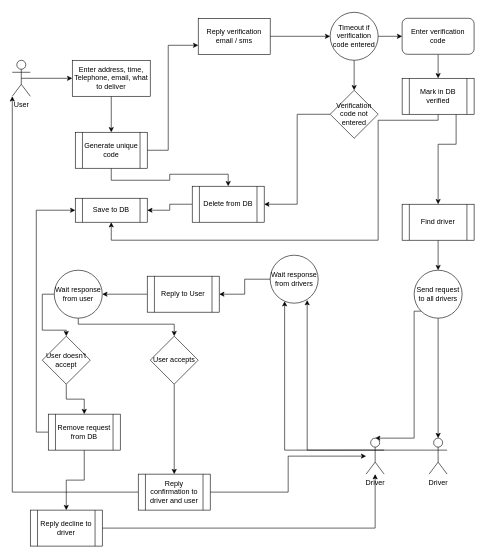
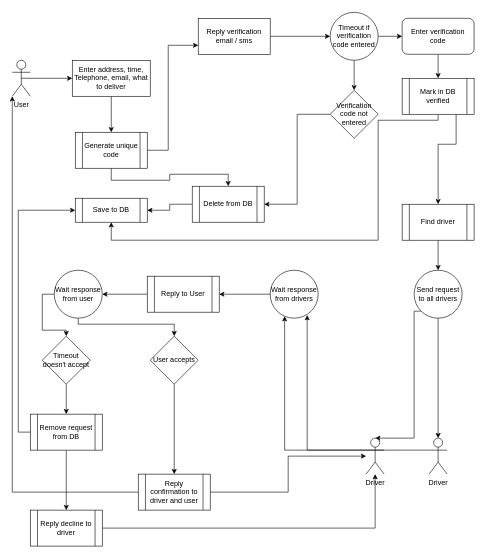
  <mxCell id="0" />
  <mxCell id="1" parent="0" />
  <mxCell id="2" style="edgeStyle=orthogonalEdgeStyle;rounded=0;orthogonalLoop=1;jettySize=auto;html=1;exitX=0.5;exitY=0.5;exitDx=0;exitDy=0;exitPerimeter=0;entryX=0;entryY=0.5;entryDx=0;entryDy=0;" edge="1" parent="1" source="3" target="7"><mxGeometry relative="1" as="geometry" /></mxCell>
  <mxCell id="3" value="User" style="shape=umlActor;verticalLabelPosition=bottom;labelBackgroundColor=#ffffff;verticalAlign=top;html=1;outlineConnect=0;" vertex="1" parent="1"><mxGeometry x="20" y="100" width="30" height="60" as="geometry" /></mxCell>
  <mxCell id="4" style="edgeStyle=orthogonalEdgeStyle;rounded=0;orthogonalLoop=1;jettySize=auto;html=1;exitX=0;exitY=0.333;exitDx=0;exitDy=0;exitPerimeter=0;entryX=0.771;entryY=0.935;entryDx=0;entryDy=0;entryPerimeter=0;" edge="1" parent="1" source="5" target="34"><mxGeometry relative="1" as="geometry" /></mxCell>
  <mxCell id="5" value="Driver" style="shape=umlActor;verticalLabelPosition=bottom;labelBackgroundColor=#ffffff;verticalAlign=top;html=1;outlineConnect=0;" vertex="1" parent="1"><mxGeometry x="715" y="730" width="30" height="60" as="geometry" /></mxCell>
  <mxCell id="6" style="edgeStyle=orthogonalEdgeStyle;rounded=0;orthogonalLoop=1;jettySize=auto;html=1;exitX=0.5;exitY=1;exitDx=0;exitDy=0;entryX=0.5;entryY=0;entryDx=0;entryDy=0;" edge="1" parent="1" source="7" target="13"><mxGeometry relative="1" as="geometry" /></mxCell>
  <mxCell id="7" value="Enter address, time, Telephone, email, what to deliver" style="rounded=0;whiteSpace=wrap;html=1;" vertex="1" parent="1"><mxGeometry x="120" y="100" width="130" height="60" as="geometry" /></mxCell>
  <mxCell id="8" style="edgeStyle=orthogonalEdgeStyle;rounded=0;orthogonalLoop=1;jettySize=auto;html=1;exitX=1;exitY=0.5;exitDx=0;exitDy=0;entryX=0;entryY=0.5;entryDx=0;entryDy=0;" edge="1" parent="1" source="9" target="18"><mxGeometry relative="1" as="geometry" /></mxCell>
  <mxCell id="9" value="Reply verification email / sms" style="rounded=0;whiteSpace=wrap;html=1;" vertex="1" parent="1"><mxGeometry x="330" y="30" width="120" height="60" as="geometry" /></mxCell>
  <mxCell id="10" value="Save to DB" style="shape=process;whiteSpace=wrap;html=1;backgroundOutline=1;" vertex="1" parent="1"><mxGeometry x="125" y="330" width="120" height="40" as="geometry" /></mxCell>
  <mxCell id="11" style="edgeStyle=orthogonalEdgeStyle;rounded=0;orthogonalLoop=1;jettySize=auto;html=1;exitX=0.5;exitY=1;exitDx=0;exitDy=0;" edge="1" parent="1" source="13" target="20"><mxGeometry relative="1" as="geometry" /></mxCell>
  <mxCell id="12" style="edgeStyle=orthogonalEdgeStyle;rounded=0;orthogonalLoop=1;jettySize=auto;html=1;exitX=1;exitY=0.5;exitDx=0;exitDy=0;entryX=0;entryY=0.75;entryDx=0;entryDy=0;" edge="1" parent="1" source="13" target="9"><mxGeometry relative="1" as="geometry"><Array as="points"><mxPoint x="280" y="250" /><mxPoint x="280" y="75" /></Array></mxGeometry></mxCell>
  <mxCell id="13" value="Generate unique code" style="shape=process;whiteSpace=wrap;html=1;backgroundOutline=1;" vertex="1" parent="1"><mxGeometry x="125" y="220" width="120" height="60" as="geometry" /></mxCell>
  <mxCell id="14" style="edgeStyle=orthogonalEdgeStyle;rounded=0;orthogonalLoop=1;jettySize=auto;html=1;entryX=0.5;entryY=0;entryDx=0;entryDy=0;" edge="1" parent="1" source="15" target="25"><mxGeometry relative="1" as="geometry" /></mxCell>
  <mxCell id="15" value="Enter verification code" style="rounded=1;whiteSpace=wrap;html=1;" vertex="1" parent="1"><mxGeometry x="670" y="30" width="120" height="60" as="geometry" /></mxCell>
  <mxCell id="16" style="edgeStyle=orthogonalEdgeStyle;rounded=0;orthogonalLoop=1;jettySize=auto;html=1;exitX=1;exitY=0.5;exitDx=0;exitDy=0;" edge="1" parent="1" source="18" target="15"><mxGeometry relative="1" as="geometry" /></mxCell>
  <mxCell id="17" style="edgeStyle=orthogonalEdgeStyle;rounded=0;orthogonalLoop=1;jettySize=auto;html=1;exitX=0.5;exitY=1;exitDx=0;exitDy=0;entryX=0.5;entryY=0;entryDx=0;entryDy=0;" edge="1" parent="1" source="18"><mxGeometry relative="1" as="geometry"><mxPoint x="590" y="150" as="targetPoint" /></mxGeometry></mxCell>
  <mxCell id="18" value="Timeout if verification code entered" style="ellipse;whiteSpace=wrap;html=1;aspect=fixed;" vertex="1" parent="1"><mxGeometry x="550" y="20" width="80" height="80" as="geometry" /></mxCell>
  <mxCell id="19" style="edgeStyle=orthogonalEdgeStyle;rounded=0;orthogonalLoop=1;jettySize=auto;html=1;exitX=0;exitY=0.5;exitDx=0;exitDy=0;entryX=1;entryY=0.5;entryDx=0;entryDy=0;" edge="1" parent="1" source="20" target="10"><mxGeometry relative="1" as="geometry" /></mxCell>
  <mxCell id="20" value="Delete from DB" style="shape=process;whiteSpace=wrap;html=1;backgroundOutline=1;" vertex="1" parent="1"><mxGeometry x="320" y="310" width="120" height="60" as="geometry" /></mxCell>
  <mxCell id="21" style="edgeStyle=orthogonalEdgeStyle;rounded=0;orthogonalLoop=1;jettySize=auto;html=1;exitX=0;exitY=0.5;exitDx=0;exitDy=0;entryX=1;entryY=0.5;entryDx=0;entryDy=0;" edge="1" parent="1" source="22" target="20"><mxGeometry relative="1" as="geometry" /></mxCell>
  <mxCell id="22" value="&lt;span&gt;Verification code not entered&lt;/span&gt;" style="rhombus;whiteSpace=wrap;html=1;" vertex="1" parent="1"><mxGeometry x="550" y="150" width="80" height="80" as="geometry" /></mxCell>
  <mxCell id="23" style="edgeStyle=orthogonalEdgeStyle;rounded=0;orthogonalLoop=1;jettySize=auto;html=1;exitX=0.5;exitY=1;exitDx=0;exitDy=0;entryX=0.5;entryY=1;entryDx=0;entryDy=0;" edge="1" parent="1" source="25" target="10"><mxGeometry relative="1" as="geometry"><Array as="points"><mxPoint x="730" y="200" /><mxPoint x="630" y="200" /><mxPoint x="630" y="400" /><mxPoint x="185" y="400" /></Array></mxGeometry></mxCell>
  <mxCell id="24" style="edgeStyle=orthogonalEdgeStyle;rounded=0;orthogonalLoop=1;jettySize=auto;html=1;entryX=0.5;entryY=0;entryDx=0;entryDy=0;" edge="1" parent="1" source="25" target="27"><mxGeometry relative="1" as="geometry"><Array as="points"><mxPoint x="760" y="240" /><mxPoint x="730" y="240" /></Array></mxGeometry></mxCell>
  <mxCell id="25" value="Mark in DB verified" style="shape=process;whiteSpace=wrap;html=1;backgroundOutline=1;" vertex="1" parent="1"><mxGeometry x="670" y="130" width="120" height="60" as="geometry" /></mxCell>
  <mxCell id="26" style="edgeStyle=orthogonalEdgeStyle;rounded=0;orthogonalLoop=1;jettySize=auto;html=1;exitX=0.5;exitY=1;exitDx=0;exitDy=0;" edge="1" parent="1" source="27" target="30"><mxGeometry relative="1" as="geometry" /></mxCell>
  <mxCell id="27" value="Find driver" style="shape=process;whiteSpace=wrap;html=1;backgroundOutline=1;" vertex="1" parent="1"><mxGeometry x="670" y="340" width="120" height="60" as="geometry" /></mxCell>
  <mxCell id="28" style="edgeStyle=orthogonalEdgeStyle;rounded=0;orthogonalLoop=1;jettySize=auto;html=1;exitX=0.5;exitY=1;exitDx=0;exitDy=0;entryX=0.5;entryY=0;entryDx=0;entryDy=0;entryPerimeter=0;" edge="1" parent="1" source="30" target="5"><mxGeometry relative="1" as="geometry" /></mxCell>
  <mxCell id="29" style="edgeStyle=orthogonalEdgeStyle;rounded=0;orthogonalLoop=1;jettySize=auto;html=1;exitX=0;exitY=1;exitDx=0;exitDy=0;entryX=0.5;entryY=0;entryDx=0;entryDy=0;entryPerimeter=0;" edge="1" parent="1" source="30" target="32"><mxGeometry relative="1" as="geometry"><Array as="points"><mxPoint x="690" y="518" /><mxPoint x="690" y="730" /></Array></mxGeometry></mxCell>
  <mxCell id="30" value="Send request to all drivers" style="ellipse;whiteSpace=wrap;html=1;aspect=fixed;" vertex="1" parent="1"><mxGeometry x="690" y="450" width="80" height="80" as="geometry" /></mxCell>
  <mxCell id="31" style="edgeStyle=orthogonalEdgeStyle;rounded=0;orthogonalLoop=1;jettySize=auto;html=1;exitX=0;exitY=0.333;exitDx=0;exitDy=0;exitPerimeter=0;entryX=0.301;entryY=0.959;entryDx=0;entryDy=0;entryPerimeter=0;" edge="1" parent="1" source="32" target="34"><mxGeometry relative="1" as="geometry" /></mxCell>
  <mxCell id="32" value="Driver" style="shape=umlActor;verticalLabelPosition=bottom;labelBackgroundColor=#ffffff;verticalAlign=top;html=1;outlineConnect=0;" vertex="1" parent="1"><mxGeometry x="610" y="730" width="30" height="60" as="geometry" /></mxCell>
  <mxCell id="33" style="edgeStyle=orthogonalEdgeStyle;rounded=0;orthogonalLoop=1;jettySize=auto;html=1;exitX=0;exitY=0.5;exitDx=0;exitDy=0;entryX=1;entryY=0.5;entryDx=0;entryDy=0;" edge="1" parent="1" source="34" target="36"><mxGeometry relative="1" as="geometry" /></mxCell>
- <mxCell id="34" value="Wait response from drivers" style="ellipse;whiteSpace=wrap;html=1;aspect=fixed;" vertex="1" parent="1"><mxGeometry x="450" y="425" width="80" height="80" as="geometry" /></mxCell>
+ <mxCell id="34" value="Wait response from drivers" style="ellipse;whiteSpace=wrap;html=1;aspect=fixed;" vertex="1" parent="1"><mxGeometry x="450" y="450" width="80" height="80" as="geometry" /></mxCell>
  <mxCell id="35" style="edgeStyle=orthogonalEdgeStyle;rounded=0;orthogonalLoop=1;jettySize=auto;html=1;exitX=0;exitY=0.5;exitDx=0;exitDy=0;entryX=1;entryY=0.5;entryDx=0;entryDy=0;" edge="1" parent="1" source="36" target="39"><mxGeometry relative="1" as="geometry" /></mxCell>
  <mxCell id="36" value="Reply to User" style="shape=process;whiteSpace=wrap;html=1;backgroundOutline=1;" vertex="1" parent="1"><mxGeometry x="245" y="460" width="120" height="60" as="geometry" /></mxCell>
  <mxCell id="37" style="edgeStyle=orthogonalEdgeStyle;rounded=0;orthogonalLoop=1;jettySize=auto;html=1;exitX=0.5;exitY=1;exitDx=0;exitDy=0;entryX=0.5;entryY=0;entryDx=0;entryDy=0;" edge="1" parent="1" source="39" target="41"><mxGeometry relative="1" as="geometry"><Array as="points"><mxPoint x="130" y="540" /><mxPoint x="290" y="540" /></Array></mxGeometry></mxCell>
  <mxCell id="38" style="edgeStyle=orthogonalEdgeStyle;rounded=0;orthogonalLoop=1;jettySize=auto;html=1;exitX=0;exitY=0.5;exitDx=0;exitDy=0;entryX=0.5;entryY=0;entryDx=0;entryDy=0;" edge="1" parent="1" source="39" target="46"><mxGeometry relative="1" as="geometry" /></mxCell>
  <mxCell id="39" value="Wait response from user" style="ellipse;whiteSpace=wrap;html=1;aspect=fixed;" vertex="1" parent="1"><mxGeometry x="90" y="450" width="80" height="80" as="geometry" /></mxCell>
  <mxCell id="40" style="edgeStyle=orthogonalEdgeStyle;rounded=0;orthogonalLoop=1;jettySize=auto;html=1;exitX=0.5;exitY=1;exitDx=0;exitDy=0;" edge="1" parent="1" source="41" target="44"><mxGeometry relative="1" as="geometry" /></mxCell>
  <mxCell id="41" value="User accepts" style="rhombus;whiteSpace=wrap;html=1;" vertex="1" parent="1"><mxGeometry x="250" y="560" width="80" height="80" as="geometry" /></mxCell>
  <mxCell id="42" style="edgeStyle=orthogonalEdgeStyle;rounded=0;orthogonalLoop=1;jettySize=auto;html=1;exitX=1;exitY=0.5;exitDx=0;exitDy=0;" edge="1" parent="1" source="44" target="32"><mxGeometry relative="1" as="geometry" /></mxCell>
  <mxCell id="43" style="edgeStyle=orthogonalEdgeStyle;rounded=0;orthogonalLoop=1;jettySize=auto;html=1;exitX=0;exitY=0.5;exitDx=0;exitDy=0;" edge="1" parent="1" source="44" target="3"><mxGeometry relative="1" as="geometry"><Array as="points"><mxPoint x="230" y="820" /><mxPoint x="20" y="820" /></Array></mxGeometry></mxCell>
  <mxCell id="44" value="Reply confirmation to driver and user" style="shape=process;whiteSpace=wrap;html=1;backgroundOutline=1;" vertex="1" parent="1"><mxGeometry x="230" y="790" width="120" height="60" as="geometry" /></mxCell>
  <mxCell id="45" style="edgeStyle=orthogonalEdgeStyle;rounded=0;orthogonalLoop=1;jettySize=auto;html=1;exitX=0.5;exitY=1;exitDx=0;exitDy=0;entryX=0.5;entryY=0;entryDx=0;entryDy=0;" edge="1" parent="1" source="46" target="49"><mxGeometry relative="1" as="geometry" /></mxCell>
- <mxCell id="46" value="User doesn't accept" style="rhombus;whiteSpace=wrap;html=1;" vertex="1" parent="1"><mxGeometry x="70" y="560" width="80" height="80" as="geometry" /></mxCell>
+ <mxCell id="46" value="Timeout doesn't accept" style="rhombus;whiteSpace=wrap;html=1;" vertex="1" parent="1"><mxGeometry x="70" y="560" width="80" height="80" as="geometry" /></mxCell>
  <mxCell id="47" style="edgeStyle=orthogonalEdgeStyle;rounded=0;orthogonalLoop=1;jettySize=auto;html=1;exitX=0;exitY=0.5;exitDx=0;exitDy=0;entryX=0;entryY=0.5;entryDx=0;entryDy=0;" edge="1" parent="1" source="49" target="10"><mxGeometry relative="1" as="geometry" /></mxCell>
  <mxCell id="48" style="edgeStyle=orthogonalEdgeStyle;rounded=0;orthogonalLoop=1;jettySize=auto;html=1;exitX=0.5;exitY=1;exitDx=0;exitDy=0;entryX=0.5;entryY=0;entryDx=0;entryDy=0;" edge="1" parent="1" source="49" target="51"><mxGeometry relative="1" as="geometry" /></mxCell>
- <mxCell id="49" value="Remove request from DB" style="shape=process;whiteSpace=wrap;html=1;backgroundOutline=1;" vertex="1" parent="1"><mxGeometry x="80" y="690" width="120" height="60" as="geometry" /></mxCell>
+ <mxCell id="49" value="Remove request from DB" style="shape=process;whiteSpace=wrap;html=1;backgroundOutline=1;" vertex="1" parent="1"><mxGeometry x="50" y="690" width="120" height="60" as="geometry" /></mxCell>
  <mxCell id="50" style="edgeStyle=orthogonalEdgeStyle;rounded=0;orthogonalLoop=1;jettySize=auto;html=1;exitX=1;exitY=0.5;exitDx=0;exitDy=0;" edge="1" parent="1" source="51" target="32"><mxGeometry relative="1" as="geometry" /></mxCell>
  <mxCell id="51" value="Reply decline to driver" style="shape=process;whiteSpace=wrap;html=1;backgroundOutline=1;" vertex="1" parent="1"><mxGeometry x="50" y="850" width="120" height="60" as="geometry" /></mxCell>
